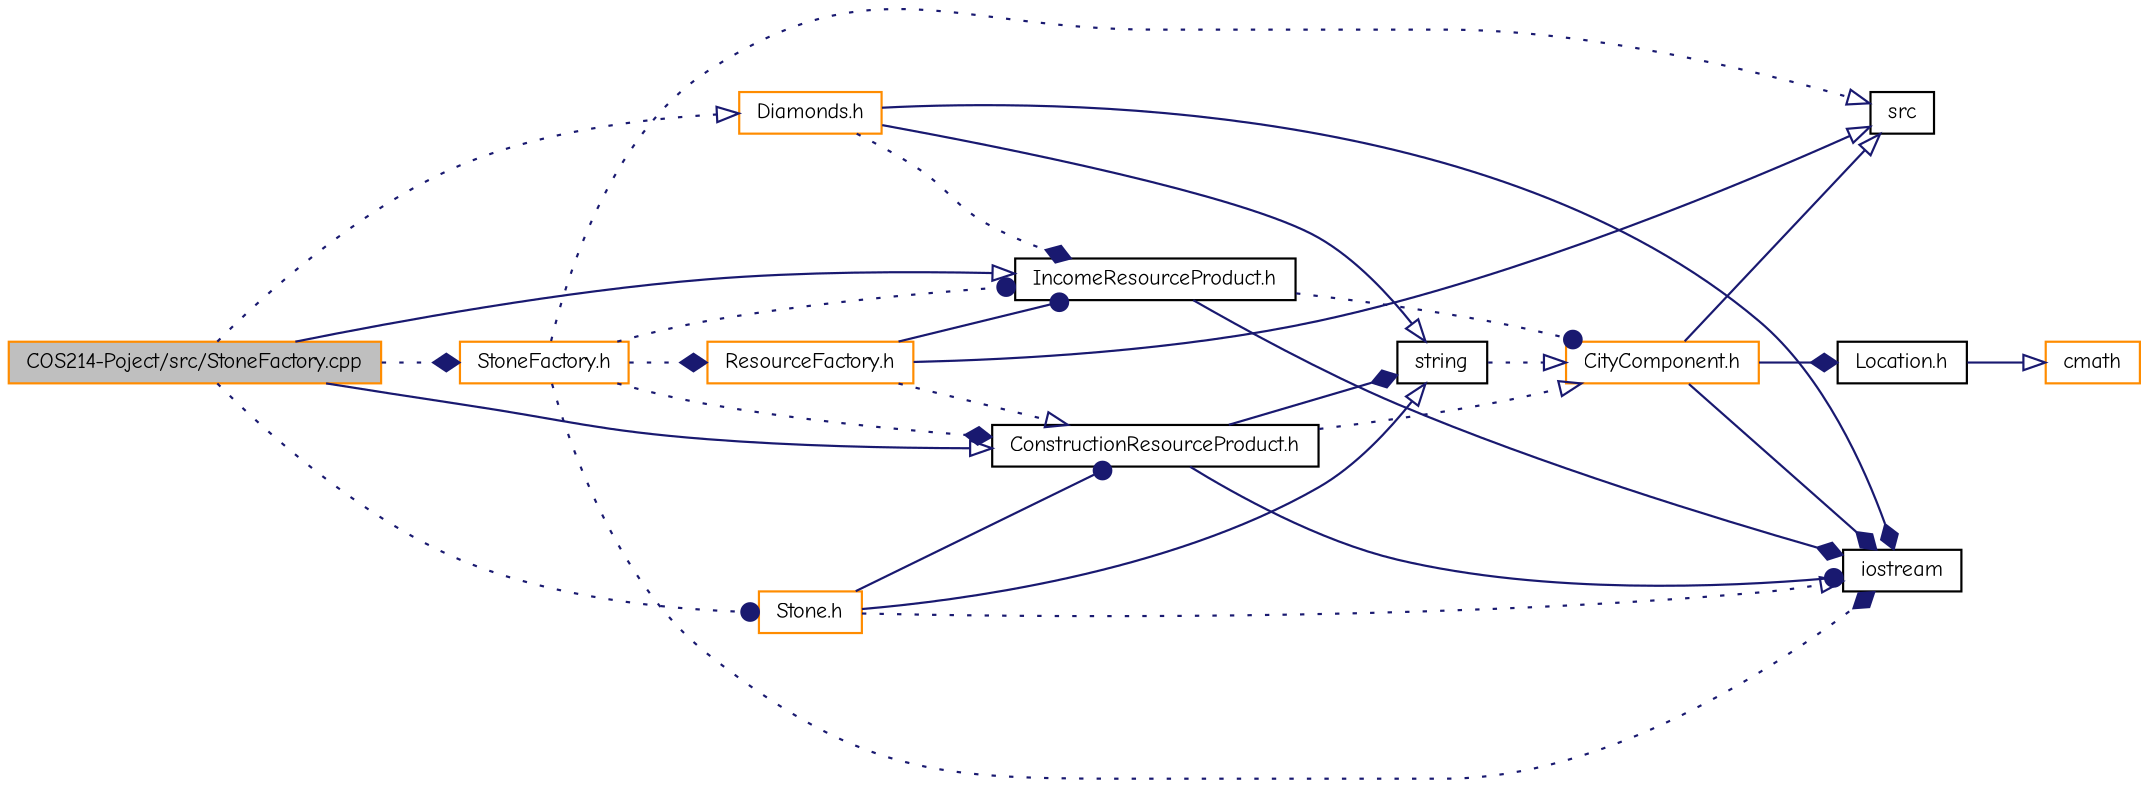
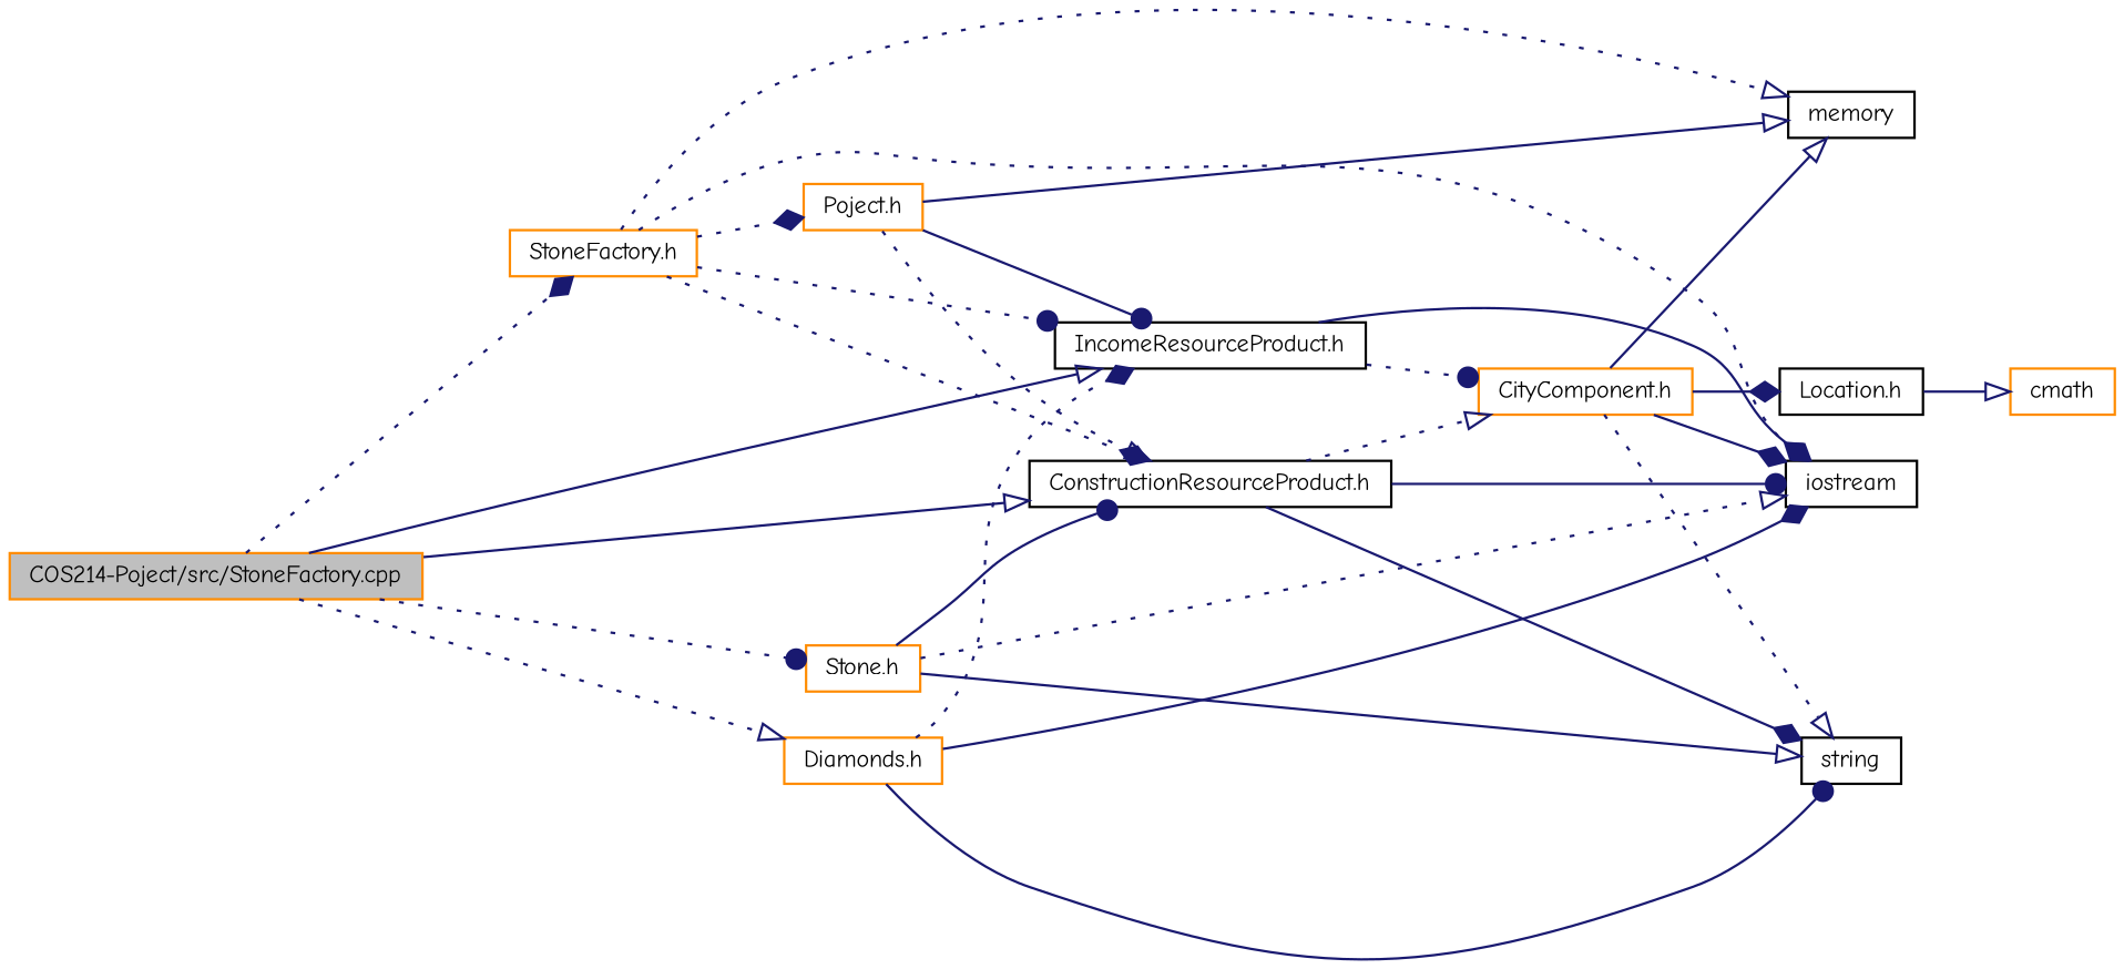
  digraph {
    fontname="Comic Neue"
    rankdir=LR
    node [color=darkorange fillcolor=white fontname="Comic Neue" fontsize=10 shape=record style=filled]
    edge [arrowhead=onormal color=midnightblue fontname="Comic Neue" fontsize=10 labelfontname=Helvetica labelfontsize=10 style=solid]
    n1 [fillcolor=grey75 fontcolor=black height=0.2 label="COS214-Poject/src/StoneFactory.cpp" width=0.4]
    n2 [height=0.2 label="StoneFactory.h" width=0.4]
    n3 [color=black height=0.2 label="IncomeResourceProduct.h" width=0.4]
    n4 [color=black height=0.2 label="ConstructionResourceProduct.h" width=0.4]
    n5 [height=0.2 label="Diamonds.h" width=0.4]
    n6 [height=0.2 label="Stone.h" width=0.4]
-   n7 [height=0.2 label="ResourceFactory.h" width=0.4]
+   n7 [height=0.2 label="Poject.h" width=0.4]
    n8 [color=black height=0.2 label=iostream width=0.4]
-   n9 [color=black height=0.2 label=src width=0.4]
+   n9 [color=black height=0.2 label=memory width=0.4]
    n10 [height=0.2 label="CityComponent.h" width=0.4]
    n11 [color=black height=0.2 label=string width=0.4]
    n12 [color=black height=0.2 label="Location.h" width=0.4]
    n13 [height=0.2 label=cmath width=0.4]
    n1 -> n2 [arrowhead=diamond style=dotted]
    n1 -> n3
    n1 -> n4
    n1 -> n5 [style=dotted]
    n1 -> n6 [arrowhead=dot style=dotted]
    n2 -> n3 [arrowhead=dot style=dotted]
    n2 -> n4 [arrowhead=diamond style=dotted]
    n2 -> n7 [arrowhead=diamond style=dotted]
    n2 -> n8 [arrowhead=diamond style=dotted]
    n2 -> n9 [style=dotted]
    n3 -> n8 [arrowhead=diamond]
    n3 -> n10 [arrowhead=dot style=dotted]
    n4 -> n8 [arrowhead=dot]
    n4 -> n10 [style=dotted]
    n4 -> n11 [arrowhead=diamond]
    n5 -> n3 [arrowhead=diamond style=dotted]
    n5 -> n8 [arrowhead=diamond]
-   n5 -> n11
+   n5 -> n11 [arrowhead=dot]
    n6 -> n4 [arrowhead=dot]
    n6 -> n8 [style=dotted]
    n6 -> n11
    n7 -> n3 [arrowhead=dot]
    n7 -> n4 [style=dotted]
    n7 -> n9
    n10 -> n8 [arrowhead=diamond]
    n10 -> n9
-   n11 -> n10 [style=dotted]
+   n10 -> n11 [style=dotted]
    n10 -> n12 [arrowhead=diamond]
    n12 -> n13
  }
